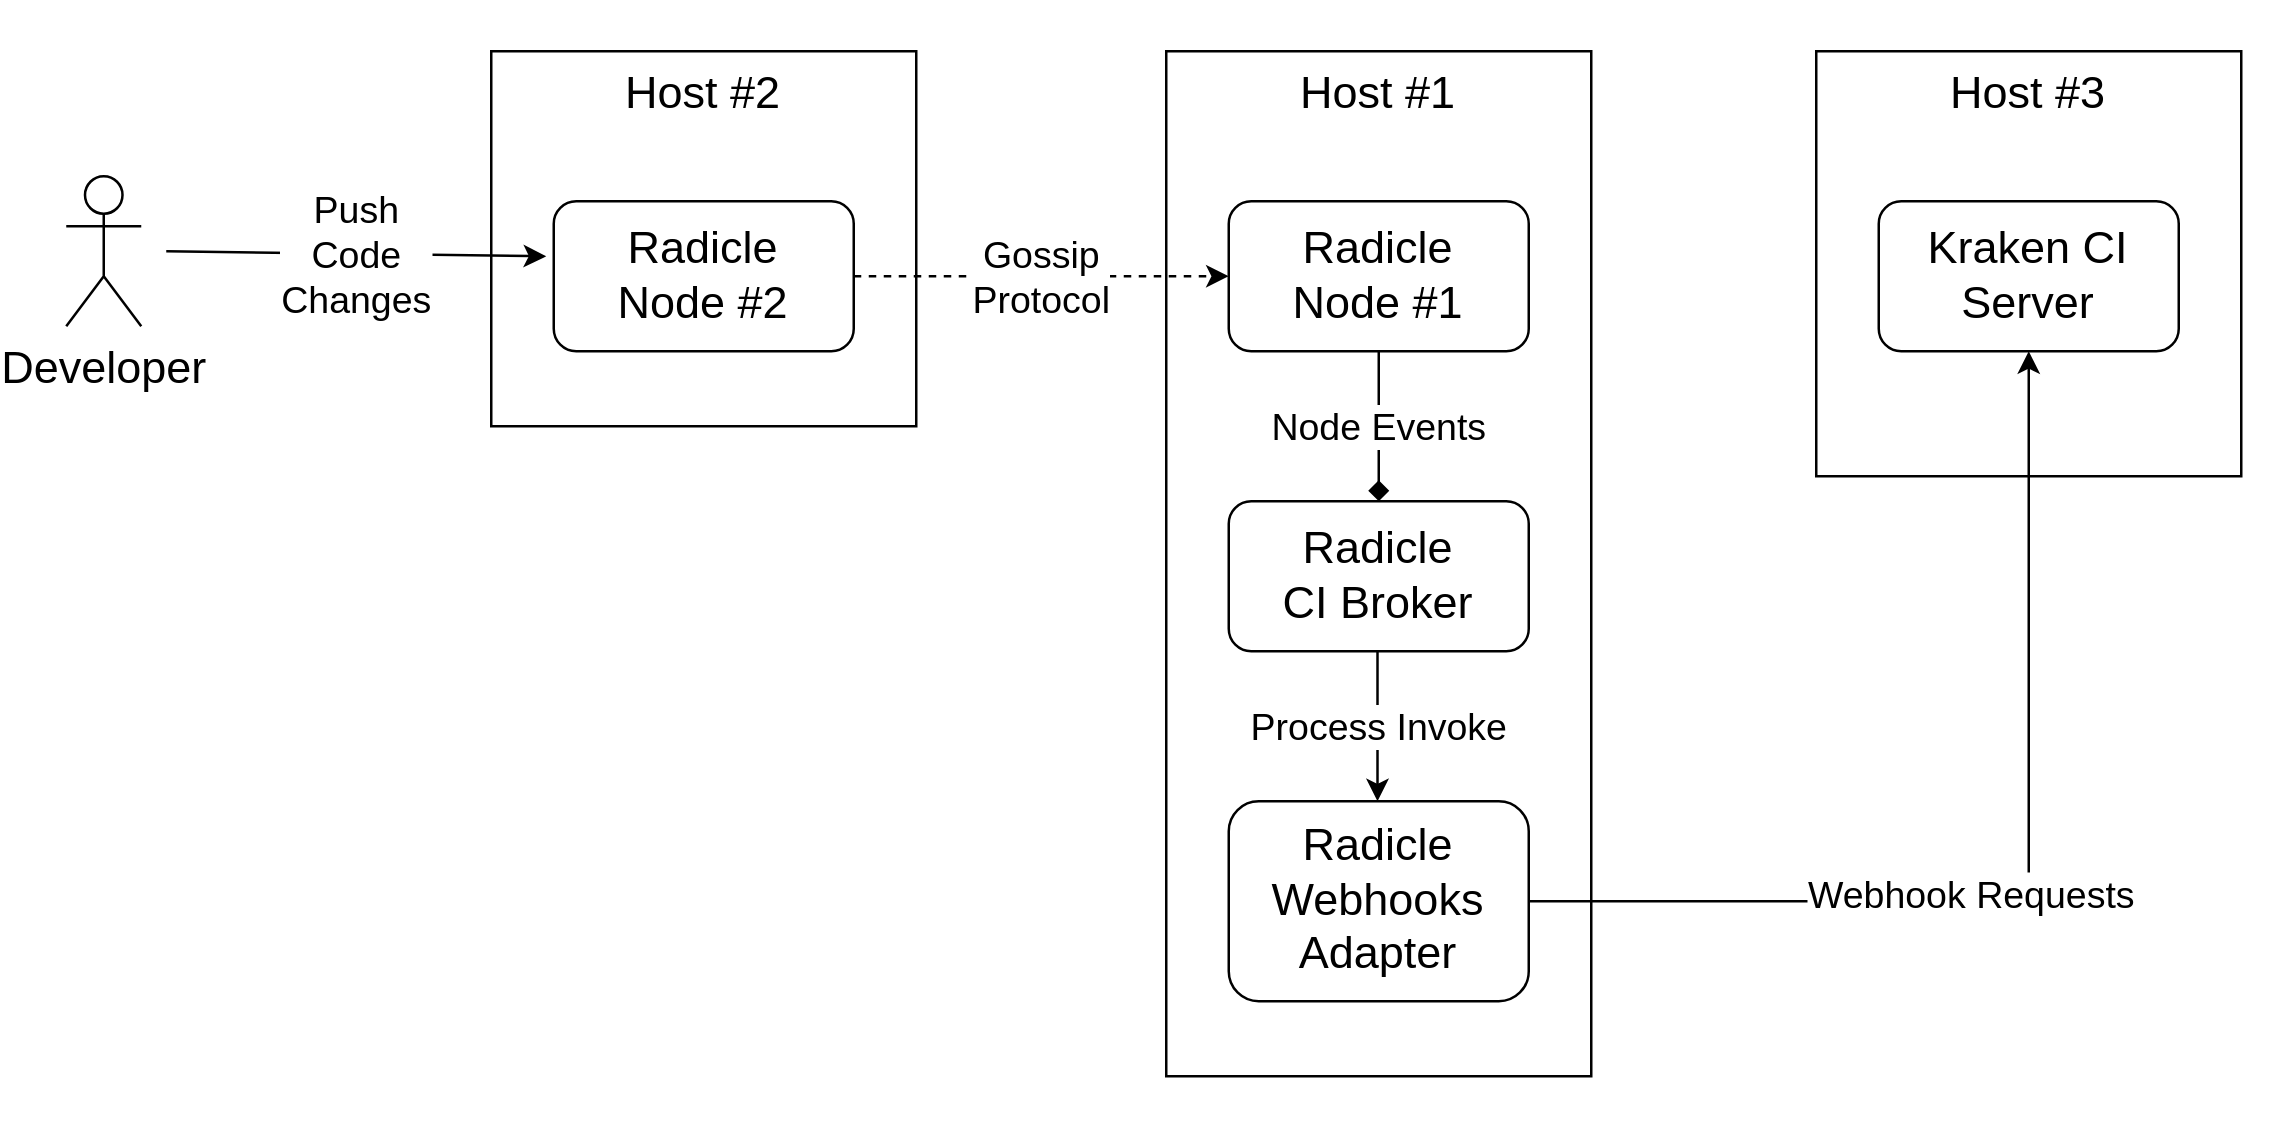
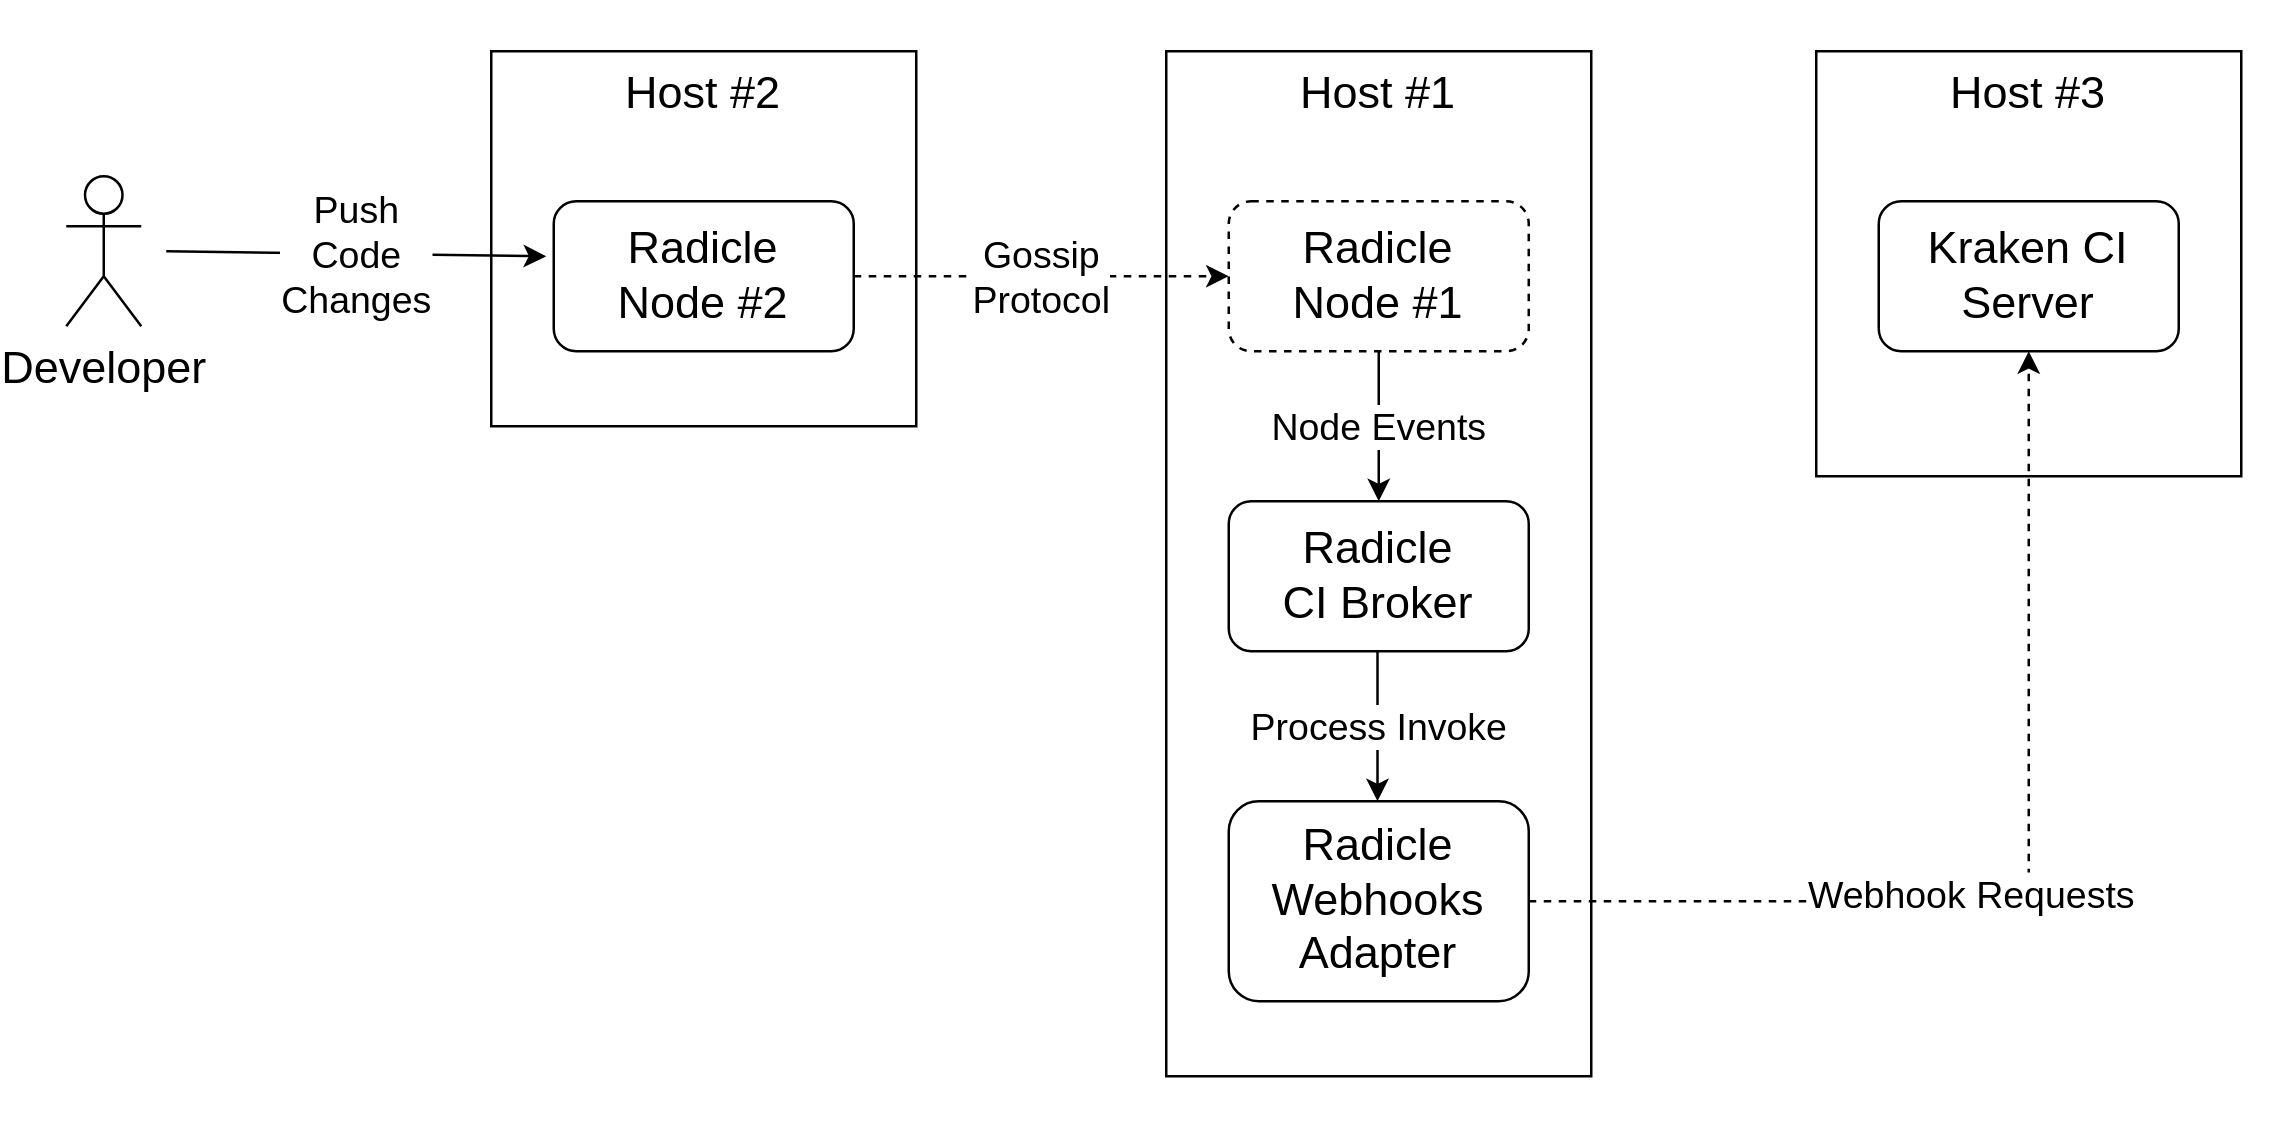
  <mxCell id="0" />
  <mxCell id="1" parent="0" />
  <mxCell id="2" value="Developer" style="shape=umlActor;verticalLabelPosition=bottom;verticalAlign=top;html=1;outlineConnect=0;fontSize=18;" vertex="1" parent="1"><mxGeometry x="20" y="70" width="30" height="60" as="geometry" /></mxCell>
  <mxCell id="3" value="" style="group" vertex="1" connectable="0" parent="1"><mxGeometry x="190" y="20" width="170" height="150" as="geometry" /></mxCell>
  <mxCell id="4" value="Host #2" style="rounded=0;whiteSpace=wrap;html=1;fontSize=18;horizontal=1;verticalAlign=top;" parent="3" vertex="1"><mxGeometry width="170" height="150" as="geometry" /></mxCell>
  <mxCell id="5" value="Radicle &lt;br style=&quot;font-size: 18px;&quot;&gt;Node #2" style="rounded=1;whiteSpace=wrap;html=1;fontSize=18;" parent="3" vertex="1"><mxGeometry x="25" y="60" width="120" height="60" as="geometry" /></mxCell>
  <mxCell id="6" value="Push&lt;br style=&quot;font-size: 15px;&quot;&gt;Code&lt;br style=&quot;font-size: 15px;&quot;&gt;Changes" style="endArrow=classic;html=1;rounded=0;entryX=-0.025;entryY=0.367;entryDx=0;entryDy=0;entryPerimeter=0;fontSize=15;" edge="1" parent="1" target="5"><mxGeometry width="50" height="50" relative="1" as="geometry"><mxPoint x="60" y="100" as="sourcePoint" /><mxPoint x="420" y="200" as="targetPoint" /></mxGeometry></mxCell>
  <mxCell id="7" value="Host #1" style="rounded=0;whiteSpace=wrap;html=1;fontSize=18;horizontal=1;verticalAlign=top;" vertex="1" parent="1"><mxGeometry x="460" y="20" width="170" height="410" as="geometry" /></mxCell>
- <mxCell id="8" value="Radicle &lt;br style=&quot;font-size: 18px;&quot;&gt;Node #1" style="rounded=1;whiteSpace=wrap;html=1;fontSize=18;" vertex="1" parent="1"><mxGeometry x="485" y="80" width="120" height="60" as="geometry" /></mxCell>
+ <mxCell id="8" value="Radicle &lt;br style=&quot;font-size: 18px;&quot;&gt;Node #1" style="rounded=1;whiteSpace=wrap;html=1;fontSize=18;dashed=1;" vertex="1" parent="1"><mxGeometry x="485" y="80" width="120" height="60" as="geometry" /></mxCell>
  <mxCell id="9" value="Radicle &lt;br style=&quot;font-size: 18px;&quot;&gt;CI Broker" style="rounded=1;whiteSpace=wrap;html=1;fontSize=18;" vertex="1" parent="1"><mxGeometry x="485" y="200" width="120" height="60" as="geometry" /></mxCell>
  <mxCell id="10" value="Gossip&lt;div&gt;Protocol&lt;/div&gt;" style="endArrow=classic;html=1;rounded=0;entryX=0;entryY=0.5;entryDx=0;entryDy=0;fontSize=15;exitX=1;exitY=0.5;exitDx=0;exitDy=0;dashed=1;" edge="1" parent="1" source="5" target="8"><mxGeometry width="50" height="50" relative="1" as="geometry"><mxPoint x="70" y="110" as="sourcePoint" /><mxPoint x="222" y="112" as="targetPoint" /></mxGeometry></mxCell>
- <mxCell id="11" value="Node Events" style="endArrow=diamond;html=1;rounded=0;exitX=0.5;exitY=1;exitDx=0;exitDy=0;entryX=0.5;entryY=0;entryDx=0;entryDy=0;fontSize=15;" edge="1" parent="1" source="8" target="9"><mxGeometry width="50" height="50" relative="1" as="geometry"><mxPoint x="300" y="260" as="sourcePoint" /><mxPoint x="350" y="210" as="targetPoint" /></mxGeometry></mxCell>
+ <mxCell id="11" value="Node Events" style="endArrow=classic;html=1;rounded=0;exitX=0.5;exitY=1;exitDx=0;exitDy=0;entryX=0.5;entryY=0;entryDx=0;entryDy=0;fontSize=15;" edge="1" parent="1" source="8" target="9"><mxGeometry width="50" height="50" relative="1" as="geometry"><mxPoint x="300" y="260" as="sourcePoint" /><mxPoint x="350" y="210" as="targetPoint" /></mxGeometry></mxCell>
  <mxCell id="12" value="Radicle &lt;br style=&quot;font-size: 18px;&quot;&gt;Webhooks Adapter" style="rounded=1;whiteSpace=wrap;html=1;fontSize=18;" vertex="1" parent="1"><mxGeometry x="485" y="320" width="120" height="80" as="geometry" /></mxCell>
  <mxCell id="13" value="Process Invoke" style="endArrow=classic;html=1;rounded=0;exitX=0.5;exitY=1;exitDx=0;exitDy=0;entryX=0.5;entryY=0;entryDx=0;entryDy=0;fontSize=15;" edge="1" parent="1"><mxGeometry width="50" height="50" relative="1" as="geometry"><mxPoint x="544.5" y="260" as="sourcePoint" /><mxPoint x="544.5" y="320" as="targetPoint" /></mxGeometry></mxCell>
  <mxCell id="14" value="" style="group" vertex="1" connectable="0" parent="1"><mxGeometry x="720" y="20" width="170" height="170" as="geometry" /></mxCell>
  <mxCell id="15" value="Host #3" style="rounded=0;whiteSpace=wrap;html=1;fontSize=18;horizontal=1;verticalAlign=top;" vertex="1" parent="14"><mxGeometry width="170" height="170" as="geometry" /></mxCell>
  <mxCell id="16" value="Kraken CI&lt;br&gt;Server" style="rounded=1;whiteSpace=wrap;html=1;fontSize=18;" vertex="1" parent="14"><mxGeometry x="25" y="60" width="120" height="60" as="geometry" /></mxCell>
- <mxCell id="17" value="" style="endArrow=classic;html=1;rounded=0;exitX=1;exitY=0.5;exitDx=0;exitDy=0;entryX=0.5;entryY=1;entryDx=0;entryDy=0;fontSize=15;" edge="1" parent="1" source="12" target="16"><mxGeometry width="50" height="50" relative="1" as="geometry"><mxPoint x="750" y="300" as="sourcePoint" /><mxPoint x="800" y="250" as="targetPoint" /><Array as="points"><mxPoint x="805" y="360" /></Array></mxGeometry></mxCell>
+ <mxCell id="17" value="" style="endArrow=classic;html=1;rounded=0;exitX=1;exitY=0.5;exitDx=0;exitDy=0;entryX=0.5;entryY=1;entryDx=0;entryDy=0;fontSize=15;dashed=1;" edge="1" parent="1" source="12" target="16"><mxGeometry width="50" height="50" relative="1" as="geometry"><mxPoint x="750" y="300" as="sourcePoint" /><mxPoint x="800" y="250" as="targetPoint" /><Array as="points"><mxPoint x="805" y="360" /></Array></mxGeometry></mxCell>
  <mxCell id="18" value="Webhook Requests" style="edgeLabel;html=1;align=center;verticalAlign=middle;resizable=0;points=[];fontSize=15;" vertex="1" connectable="0" parent="17"><mxGeometry x="-0.16" y="4" relative="1" as="geometry"><mxPoint as="offset" /></mxGeometry></mxCell>
